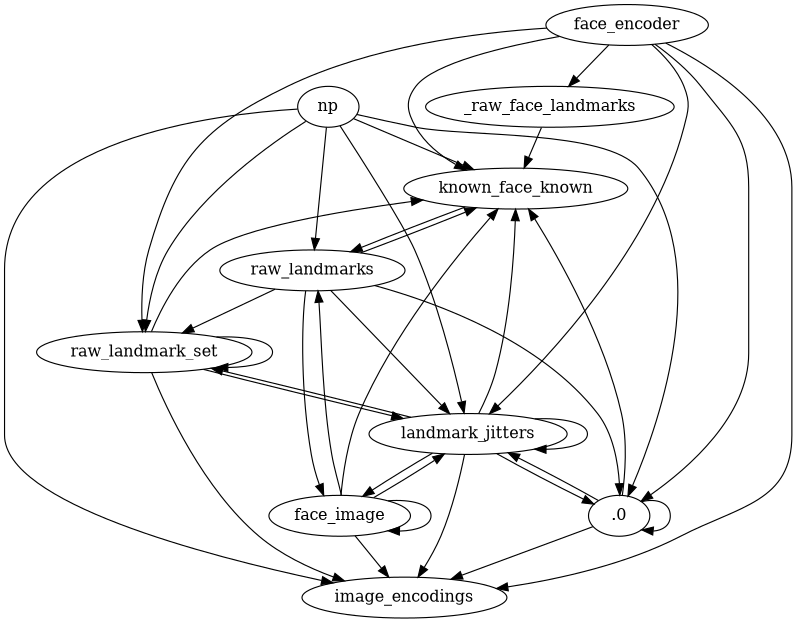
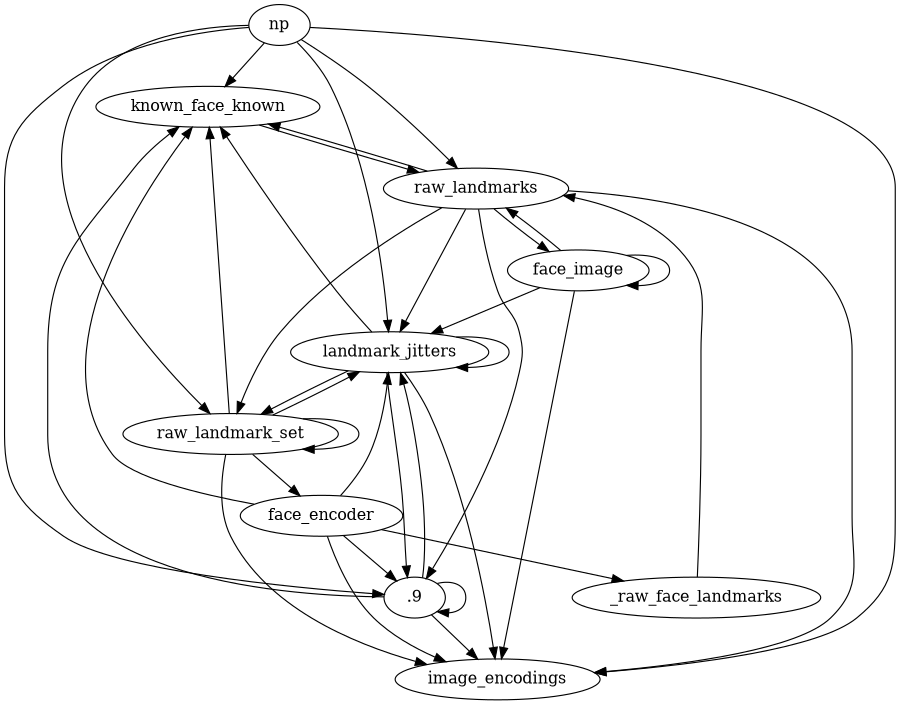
  strict digraph {
    n1 [label=known_face_known]
    raw_landmarks
    face_image
-   .0
+   .0 [label=.9]
    n5 [label=landmark_jitters]
    raw_landmark_set
    n7 [label=image_encodings]
    _raw_face_landmarks
    np
    face_encoder
    n1 -> raw_landmarks
    raw_landmarks -> n1
    raw_landmarks -> face_image
    raw_landmarks -> .0
    raw_landmarks -> n5
    raw_landmarks -> raw_landmark_set
-   face_image -> n1
+   raw_landmarks -> n7
    face_image -> raw_landmarks
    face_image -> face_image
    face_image -> n5
    face_image -> n7
    .0 -> n1
    .0 -> .0
    .0 -> n5
    .0 -> n7
    n5 -> n1
-   n5 -> face_image
    n5 -> .0
    n5 -> n5
    n5 -> raw_landmark_set
    n5 -> n7
    raw_landmark_set -> n1
    raw_landmark_set -> n5
    raw_landmark_set -> raw_landmark_set
    raw_landmark_set -> n7
-   _raw_face_landmarks -> n1
+   _raw_face_landmarks -> raw_landmarks
    np -> n1
    np -> raw_landmarks
    np -> .0
    np -> n5
    np -> raw_landmark_set
    np -> n7
    face_encoder -> n1
    face_encoder -> .0
    face_encoder -> n5
-   face_encoder -> raw_landmark_set
+   raw_landmark_set -> face_encoder
    face_encoder -> n7
    face_encoder -> _raw_face_landmarks
  }
